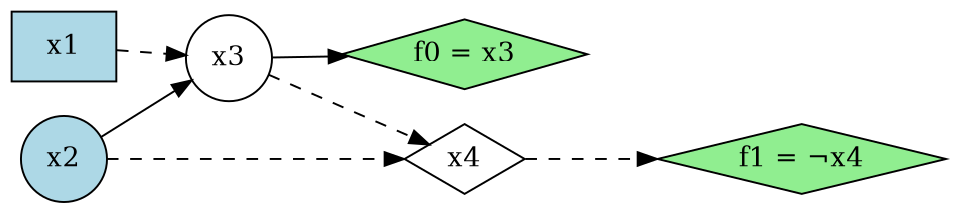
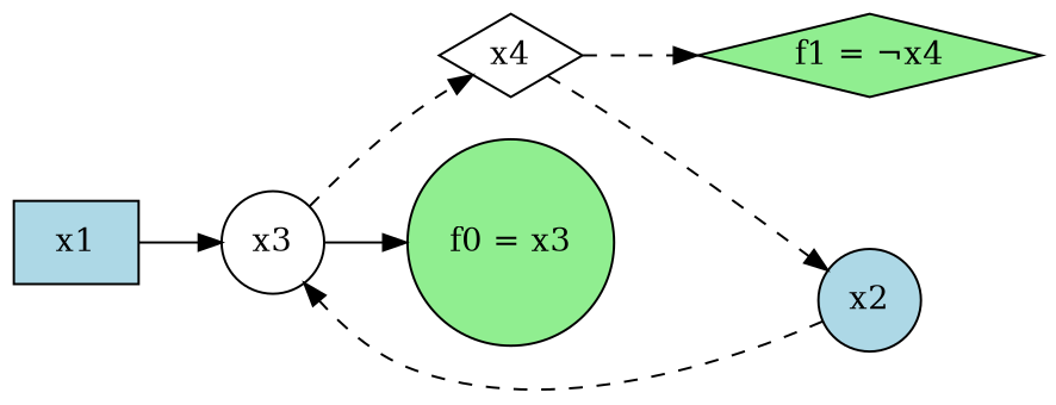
  digraph {
    rankdir=LR
    node [shape=diamond style=filled]
    edge [style=solid]
    n1 [fillcolor=lightblue label=x1 shape=box]
    n2 [label=x3 shape=circle style=""]
    n3 [label=x4 style=""]
-   n4 [fillcolor=lightgreen label="f0 = x3"]
+   n4 [fillcolor=lightgreen label="f0 = x3" shape=circle]
    n5 [fillcolor=lightgreen label="f1 = ¬x4"]
    n6 [fillcolor=lightblue label=x2 shape=circle]
-   n1 -> n2 [style=dashed]
+   n1 -> n2
    n2 -> n3 [style=dashed]
    n2 -> n4
    n3 -> n5 [style=dashed]
-   n6 -> n2
-   n6 -> n3 [style=dashed]
+   n6 -> n2 [style=dashed]
+   n3 -> n6 [style=dashed]
  }
